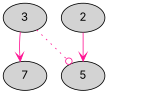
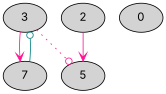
  digraph {
    fontname=Inter
    node [fontcolor=black fontname=Inter style=filled]
    edge [arrowhead=vee color=deeppink fontcolor=grey fontname=Inter fontsize=12 style=solid]
    n1 [label=3]
    n2 [label=7]
    n3 [label=5]
    n4 [label=2]
+   n5 [label=0]
    n1 -> n2
    n1 -> n3 [arrowhead=odot style=dotted]
+   n2 -> n1 [arrowhead=odot color=teal]
    n4 -> n3
  }
